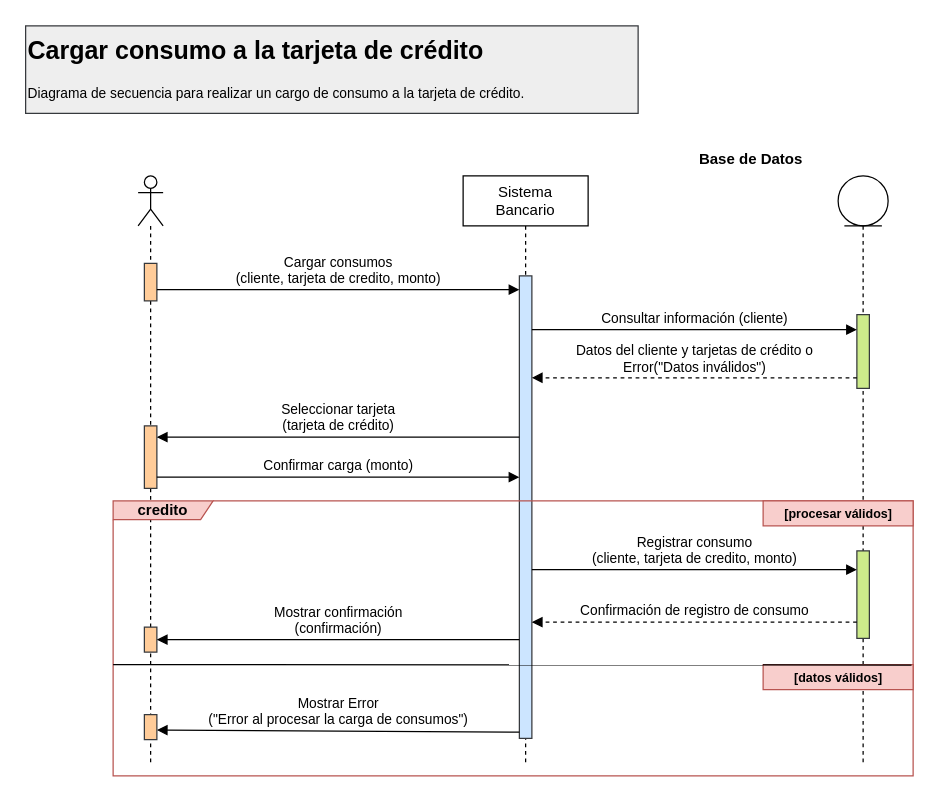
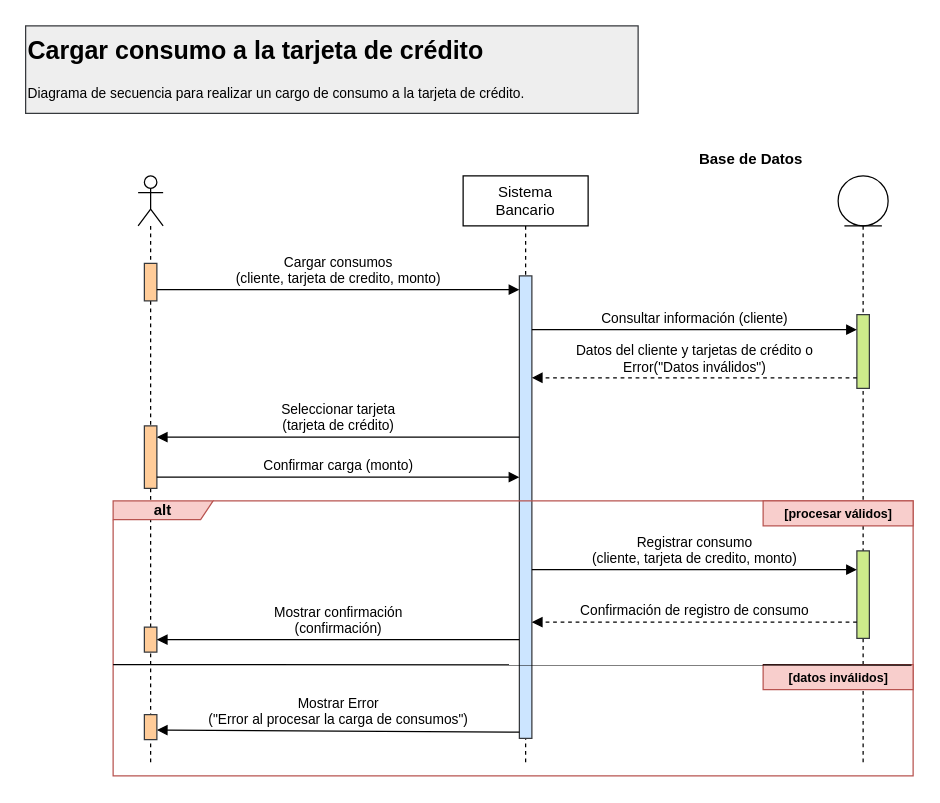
  <mxCell id="0" />
  <mxCell id="1" parent="0" />
  <mxCell id="2" value="&lt;h1 style=&quot;margin-top: 0px;&quot;&gt;&lt;font style=&quot;font-size: 20px;&quot;&gt;Cargar consumo a la tarjeta de crédito&lt;/font&gt;&lt;/h1&gt;&lt;p style=&quot;font-size: 11px;&quot;&gt;Diagrama de secuencia para realizar un cargo de consumo a la tarjeta de crédito.&lt;/p&gt;" style="text;html=1;whiteSpace=wrap;overflow=hidden;rounded=0;fillColor=#eeeeee;strokeColor=#36393d;fontSize=11;" vertex="1" parent="1"><mxGeometry x="20" y="20" width="490" height="70" as="geometry" /></mxCell>
  <mxCell id="3" value="" style="shape=umlLifeline;perimeter=lifelinePerimeter;whiteSpace=wrap;html=1;container=1;dropTarget=0;collapsible=0;recursiveResize=0;outlineConnect=0;portConstraint=eastwest;newEdgeStyle={&quot;curved&quot;:0,&quot;rounded&quot;:0};participant=umlActor;" vertex="1" parent="1"><mxGeometry x="110" y="140" width="20" height="470" as="geometry" /></mxCell>
  <mxCell id="4" value="" style="html=1;points=[[0,0,0,0,5],[0,1,0,0,-5],[1,0,0,0,5],[1,1,0,0,-5]];perimeter=orthogonalPerimeter;outlineConnect=0;targetShapes=umlLifeline;portConstraint=eastwest;newEdgeStyle={&quot;curved&quot;:0,&quot;rounded&quot;:0};fillColor=#ffcc99;strokeColor=#36393d;" vertex="1" parent="3"><mxGeometry x="5" y="70" width="10" height="30" as="geometry" /></mxCell>
  <mxCell id="5" value="" style="html=1;points=[[0,0,0,0,5],[0,1,0,0,-5],[1,0,0,0,5],[1,1,0,0,-5]];perimeter=orthogonalPerimeter;outlineConnect=0;targetShapes=umlLifeline;portConstraint=eastwest;newEdgeStyle={&quot;curved&quot;:0,&quot;rounded&quot;:0};fillColor=#ffcc99;strokeColor=#36393d;" vertex="1" parent="3"><mxGeometry x="5" y="200" width="10" height="50" as="geometry" /></mxCell>
  <mxCell id="6" value="Sistema&lt;br&gt;Bancario" style="shape=umlLifeline;perimeter=lifelinePerimeter;whiteSpace=wrap;html=1;container=1;dropTarget=0;collapsible=0;recursiveResize=0;outlineConnect=0;portConstraint=eastwest;newEdgeStyle={&quot;curved&quot;:0,&quot;rounded&quot;:0};" vertex="1" parent="1"><mxGeometry x="370" y="140" width="100" height="470" as="geometry" /></mxCell>
  <mxCell id="7" value="" style="html=1;points=[[0,0,0,0,5],[0,1,0,0,-5],[1,0,0,0,5],[1,1,0,0,-5]];perimeter=orthogonalPerimeter;outlineConnect=0;targetShapes=umlLifeline;portConstraint=eastwest;newEdgeStyle={&quot;curved&quot;:0,&quot;rounded&quot;:0};fillColor=#cce5ff;strokeColor=#36393d;" vertex="1" parent="6"><mxGeometry x="45" y="80" width="10" height="370" as="geometry" /></mxCell>
  <mxCell id="8" value="" style="shape=umlLifeline;perimeter=lifelinePerimeter;whiteSpace=wrap;html=1;container=1;dropTarget=0;collapsible=0;recursiveResize=0;outlineConnect=0;portConstraint=eastwest;newEdgeStyle={&quot;curved&quot;:0,&quot;rounded&quot;:0};participant=umlEntity;" vertex="1" parent="1"><mxGeometry x="670" y="140" width="40" height="470" as="geometry" /></mxCell>
  <mxCell id="9" value="" style="html=1;points=[[0,0,0,0,5],[0,1,0,0,-5],[1,0,0,0,5],[1,1,0,0,-5]];perimeter=orthogonalPerimeter;outlineConnect=0;targetShapes=umlLifeline;portConstraint=eastwest;newEdgeStyle={&quot;curved&quot;:0,&quot;rounded&quot;:0};fillColor=#cdeb8b;strokeColor=#36393d;" vertex="1" parent="8"><mxGeometry x="15" y="111" width="10" height="59" as="geometry" /></mxCell>
  <mxCell id="10" value="" style="html=1;points=[[0,0,0,0,5],[0,1,0,0,-5],[1,0,0,0,5],[1,1,0,0,-5]];perimeter=orthogonalPerimeter;outlineConnect=0;targetShapes=umlLifeline;portConstraint=eastwest;newEdgeStyle={&quot;curved&quot;:0,&quot;rounded&quot;:0};fillColor=#cdeb8b;strokeColor=#36393d;" vertex="1" parent="8"><mxGeometry x="15" y="300" width="10" height="70" as="geometry" /></mxCell>
  <mxCell id="11" value="Base de Datos" style="text;align=center;fontStyle=1;verticalAlign=middle;spacingLeft=3;spacingRight=3;strokeColor=none;rotatable=0;points=[[0,0.5],[1,0.5]];portConstraint=eastwest;html=1;" vertex="1" parent="1"><mxGeometry x="555" y="114" width="90" height="26" as="geometry" /></mxCell>
  <mxCell id="12" value="Cargar consumos&lt;br&gt;(cliente, tarjeta de credito, monto)" style="html=1;verticalAlign=bottom;endArrow=block;curved=0;rounded=0;" edge="1" parent="1" target="7"><mxGeometry x="-0.002" width="80" relative="1" as="geometry"><mxPoint x="125" y="231" as="sourcePoint" /><mxPoint x="295" y="231" as="targetPoint" /><mxPoint as="offset" /></mxGeometry></mxCell>
  <mxCell id="13" value="Consultar información (cliente)" style="html=1;verticalAlign=bottom;endArrow=block;curved=0;rounded=0;" edge="1" parent="1"><mxGeometry width="80" relative="1" as="geometry"><mxPoint x="425" y="263" as="sourcePoint" /><mxPoint x="685" y="263" as="targetPoint" /></mxGeometry></mxCell>
  <mxCell id="14" value="Mostrar Error &lt;br&gt;(&quot;Error al procesar la carga de consumos&quot;)" style="html=1;verticalAlign=bottom;endArrow=block;curved=0;rounded=0;exitX=0;exitY=1;exitDx=0;exitDy=-5;exitPerimeter=0;" edge="1" parent="1" source="7"><mxGeometry width="80" relative="1" as="geometry"><mxPoint x="340" y="583.31" as="sourcePoint" /><mxPoint x="125" y="583.31" as="targetPoint" /></mxGeometry></mxCell>
  <mxCell id="15" value="Datos del cliente y tarjetas de crédito o &lt;br&gt;Error(&quot;Datos inválidos&quot;)" style="html=1;verticalAlign=bottom;endArrow=block;curved=0;rounded=0;dashed=1;" edge="1" parent="1"><mxGeometry width="80" relative="1" as="geometry"><mxPoint x="685" y="301.5" as="sourcePoint" /><mxPoint x="425" y="301.5" as="targetPoint" /></mxGeometry></mxCell>
- <mxCell id="16" value="&lt;b&gt;credito&lt;/b&gt;" style="shape=umlFrame;whiteSpace=wrap;html=1;pointerEvents=0;width=80;height=15;fillColor=#f8cecc;strokeColor=#b85450;" vertex="1" parent="1"><mxGeometry x="90" y="400" width="640" height="220" as="geometry" /></mxCell>
+ <mxCell id="16" value="&lt;b&gt;alt&lt;/b&gt;" style="shape=umlFrame;whiteSpace=wrap;html=1;pointerEvents=0;width=80;height=15;fillColor=#f8cecc;strokeColor=#b85450;" vertex="1" parent="1"><mxGeometry x="90" y="400" width="640" height="220" as="geometry" /></mxCell>
  <mxCell id="17" value="Seleccionar tarjeta&lt;br&gt;(tarjeta de crédito)" style="html=1;verticalAlign=bottom;endArrow=block;curved=0;rounded=0;" edge="1" parent="1" source="7"><mxGeometry width="80" relative="1" as="geometry"><mxPoint x="340" y="349" as="sourcePoint" /><mxPoint x="125" y="349" as="targetPoint" /></mxGeometry></mxCell>
- <mxCell id="18" value="[datos válidos]" style="text;align=center;fontStyle=1;verticalAlign=middle;spacingLeft=3;spacingRight=3;rotatable=0;points=[[0,0.5],[1,0.5]];portConstraint=eastwest;html=1;fontSize=10;fillColor=#f8cecc;strokeColor=#b85450;" vertex="1" parent="1"><mxGeometry x="610" y="531" width="120" height="20" as="geometry" /></mxCell>
+ <mxCell id="18" value="[datos inválidos]" style="text;align=center;fontStyle=1;verticalAlign=middle;spacingLeft=3;spacingRight=3;rotatable=0;points=[[0,0.5],[1,0.5]];portConstraint=eastwest;html=1;fontSize=10;fillColor=#f8cecc;strokeColor=#b85450;" vertex="1" parent="1"><mxGeometry x="610" y="531" width="120" height="20" as="geometry" /></mxCell>
  <mxCell id="19" value="" style="endArrow=none;html=1;rounded=0;entryX=0.998;entryY=0.597;entryDx=0;entryDy=0;entryPerimeter=0;exitX=-0.001;exitY=0.627;exitDx=0;exitDy=0;exitPerimeter=0;" edge="1" parent="1" target="16"><mxGeometry width="50" height="50" relative="1" as="geometry"><mxPoint x="90.005" y="530.997" as="sourcePoint" /><mxPoint x="364.455" y="530.997" as="targetPoint" /></mxGeometry></mxCell>
  <mxCell id="20" value="[procesar válidos]" style="text;align=center;fontStyle=1;verticalAlign=middle;spacingLeft=3;spacingRight=3;rotatable=0;points=[[0,0.5],[1,0.5]];portConstraint=eastwest;html=1;fontSize=10;fillColor=#f8cecc;strokeColor=#b85450;" vertex="1" parent="1"><mxGeometry x="610" y="400" width="120" height="20" as="geometry" /></mxCell>
  <mxCell id="21" value="" style="html=1;points=[[0,0,0,0,5],[0,1,0,0,-5],[1,0,0,0,5],[1,1,0,0,-5]];perimeter=orthogonalPerimeter;outlineConnect=0;targetShapes=umlLifeline;portConstraint=eastwest;newEdgeStyle={&quot;curved&quot;:0,&quot;rounded&quot;:0};fillColor=#ffcc99;strokeColor=#36393d;" vertex="1" parent="1"><mxGeometry x="115" y="501" width="10" height="20" as="geometry" /></mxCell>
  <mxCell id="22" value="Mostrar confirmación&lt;br&gt;(confirmación)" style="html=1;verticalAlign=bottom;endArrow=block;curved=0;rounded=0;" edge="1" parent="1" source="7"><mxGeometry width="80" relative="1" as="geometry"><mxPoint x="295" y="511" as="sourcePoint" /><mxPoint x="125" y="511" as="targetPoint" /></mxGeometry></mxCell>
  <mxCell id="23" value="" style="html=1;points=[[0,0,0,0,5],[0,1,0,0,-5],[1,0,0,0,5],[1,1,0,0,-5]];perimeter=orthogonalPerimeter;outlineConnect=0;targetShapes=umlLifeline;portConstraint=eastwest;newEdgeStyle={&quot;curved&quot;:0,&quot;rounded&quot;:0};fillColor=#ffcc99;strokeColor=#36393d;" vertex="1" parent="1"><mxGeometry x="115" y="571" width="10" height="20" as="geometry" /></mxCell>
  <mxCell id="24" value="Confirmar carga (monto)" style="html=1;verticalAlign=bottom;endArrow=block;curved=0;rounded=0;" edge="1" parent="1" target="7"><mxGeometry width="80" relative="1" as="geometry"><mxPoint x="125" y="381" as="sourcePoint" /><mxPoint x="295" y="381" as="targetPoint" /><mxPoint as="offset" /></mxGeometry></mxCell>
  <mxCell id="25" value="Registrar consumo&lt;br&gt;(cliente, tarjeta de credito, monto)" style="html=1;verticalAlign=bottom;endArrow=block;curved=0;rounded=0;" edge="1" parent="1"><mxGeometry width="80" relative="1" as="geometry"><mxPoint x="425" y="455" as="sourcePoint" /><mxPoint x="685" y="455" as="targetPoint" /><mxPoint as="offset" /></mxGeometry></mxCell>
  <mxCell id="26" value="Confirmación de registro de consumo" style="html=1;verticalAlign=bottom;endArrow=block;curved=0;rounded=0;dashed=1;" edge="1" parent="1"><mxGeometry width="80" relative="1" as="geometry"><mxPoint x="685" y="497" as="sourcePoint" /><mxPoint x="425" y="497" as="targetPoint" /></mxGeometry></mxCell>
